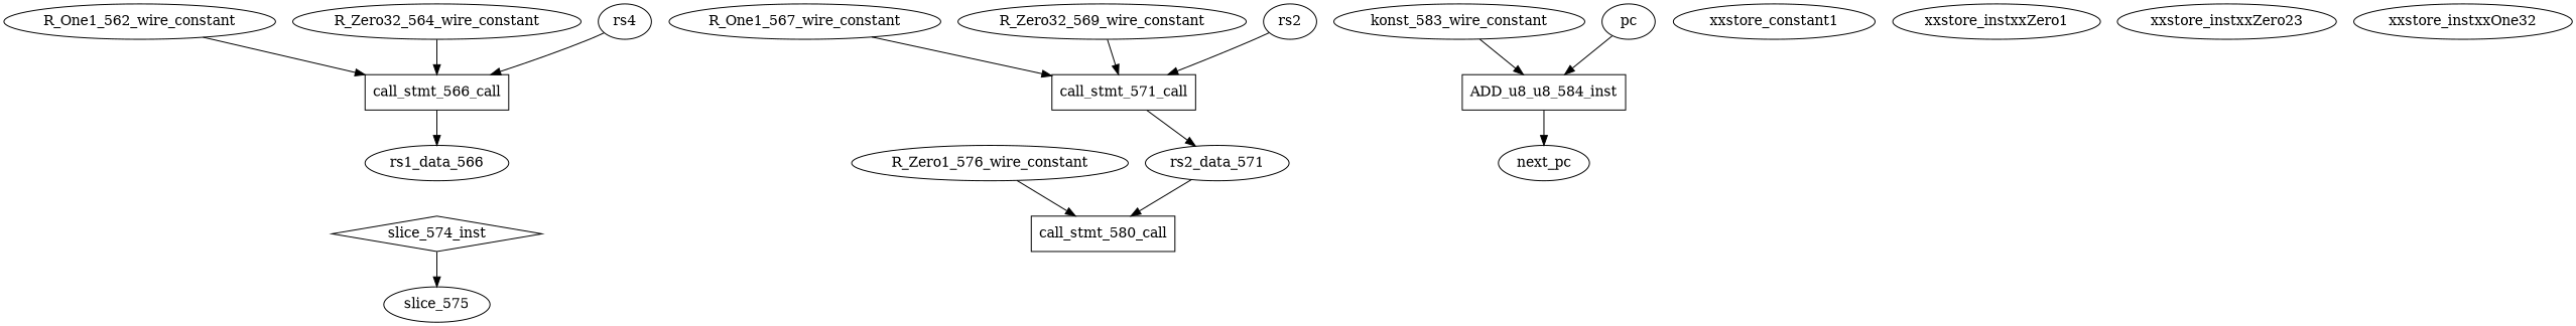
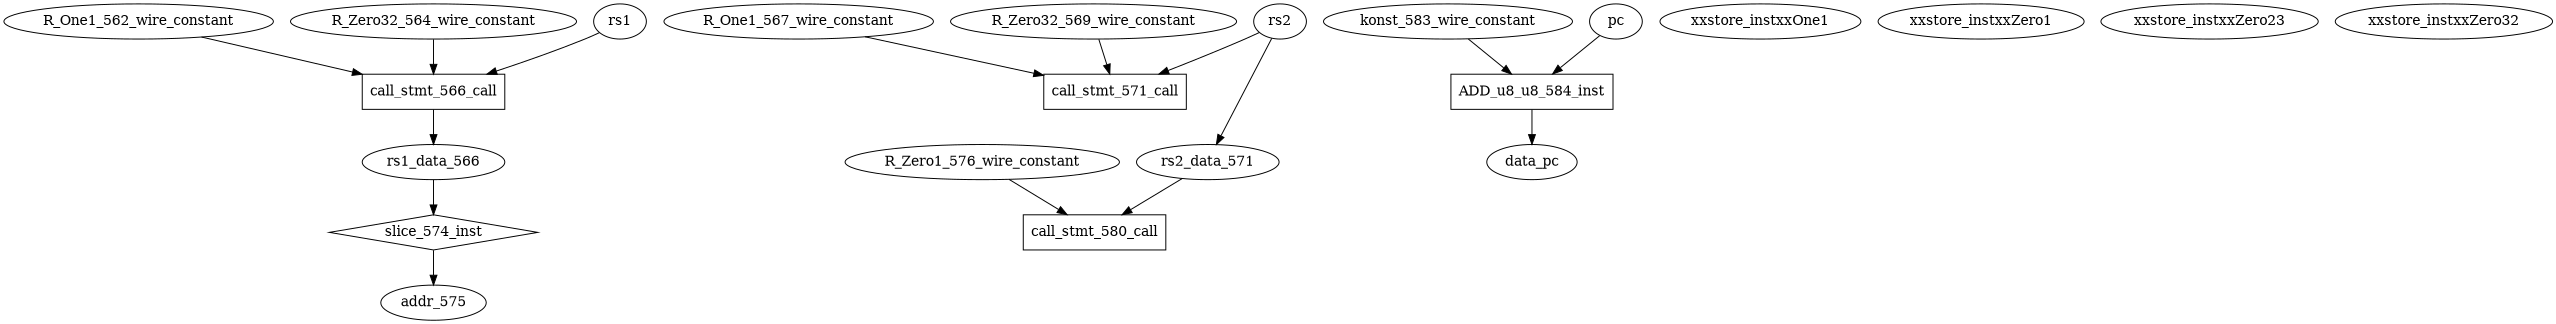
  digraph {
    node [shape=ellipse]
    call_stmt_566_call [shape=rectangle]
    R_One1_562_wire_constant
    rs1_data_566
    call_stmt_571_call [shape=rectangle]
    R_One1_567_wire_constant
    rs2_data_571
    call_stmt_580_call [shape=rectangle]
    R_Zero1_576_wire_constant
    R_Zero32_564_wire_constant
    R_Zero32_569_wire_constant
    ADD_u8_u8_584_inst [shape=rectangle]
    konst_583_wire_constant
-   next_pc [shape=""]
+   next_pc [label=data_pc shape=""]
    slice_574_inst [shape=diamond]
-   addr_575 [label=slice_575]
-   xxstore_instxxOne1 [label=xxstore_constant1]
+   addr_575
+   xxstore_instxxOne1
    xxstore_instxxZero1
    xxstore_instxxZero23
-   xxstore_instxxZero32 [label=xxstore_instxxOne32]
+   xxstore_instxxZero32
    pc [shape=""]
-   rs1 [label=rs4 shape=""]
+   rs1 [shape=""]
    rs2 [shape=""]
    call_stmt_566_call -> rs1_data_566
    R_One1_562_wire_constant -> call_stmt_566_call
-   call_stmt_571_call -> rs2_data_571
+   rs1_data_566 -> slice_574_inst
+   rs2 -> rs2_data_571
    R_One1_567_wire_constant -> call_stmt_571_call
    rs2_data_571 -> call_stmt_580_call
    R_Zero1_576_wire_constant -> call_stmt_580_call
    R_Zero32_564_wire_constant -> call_stmt_566_call
    R_Zero32_569_wire_constant -> call_stmt_571_call
    ADD_u8_u8_584_inst -> next_pc
    konst_583_wire_constant -> ADD_u8_u8_584_inst
    slice_574_inst -> addr_575
    pc -> ADD_u8_u8_584_inst
    rs1 -> call_stmt_566_call
    rs2 -> call_stmt_571_call
  }
